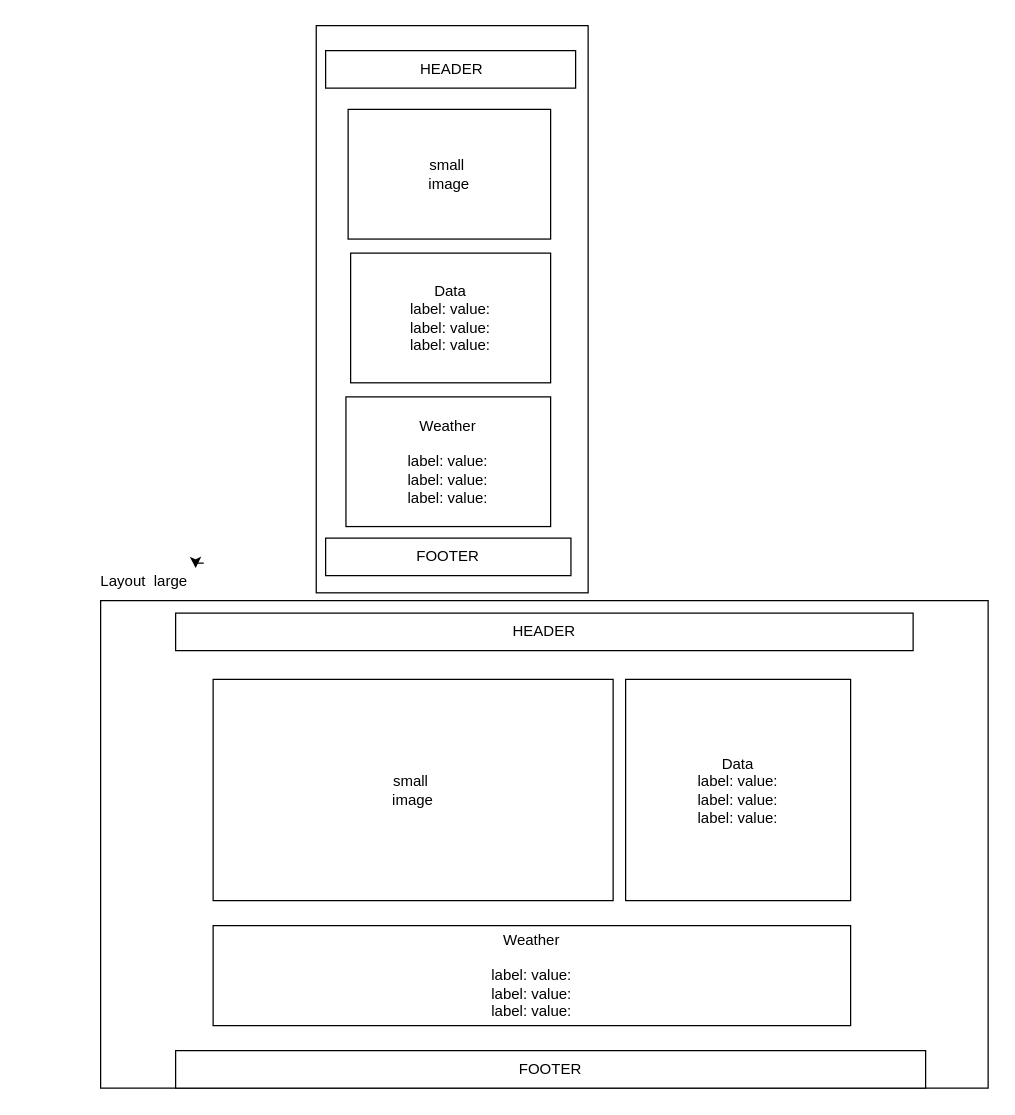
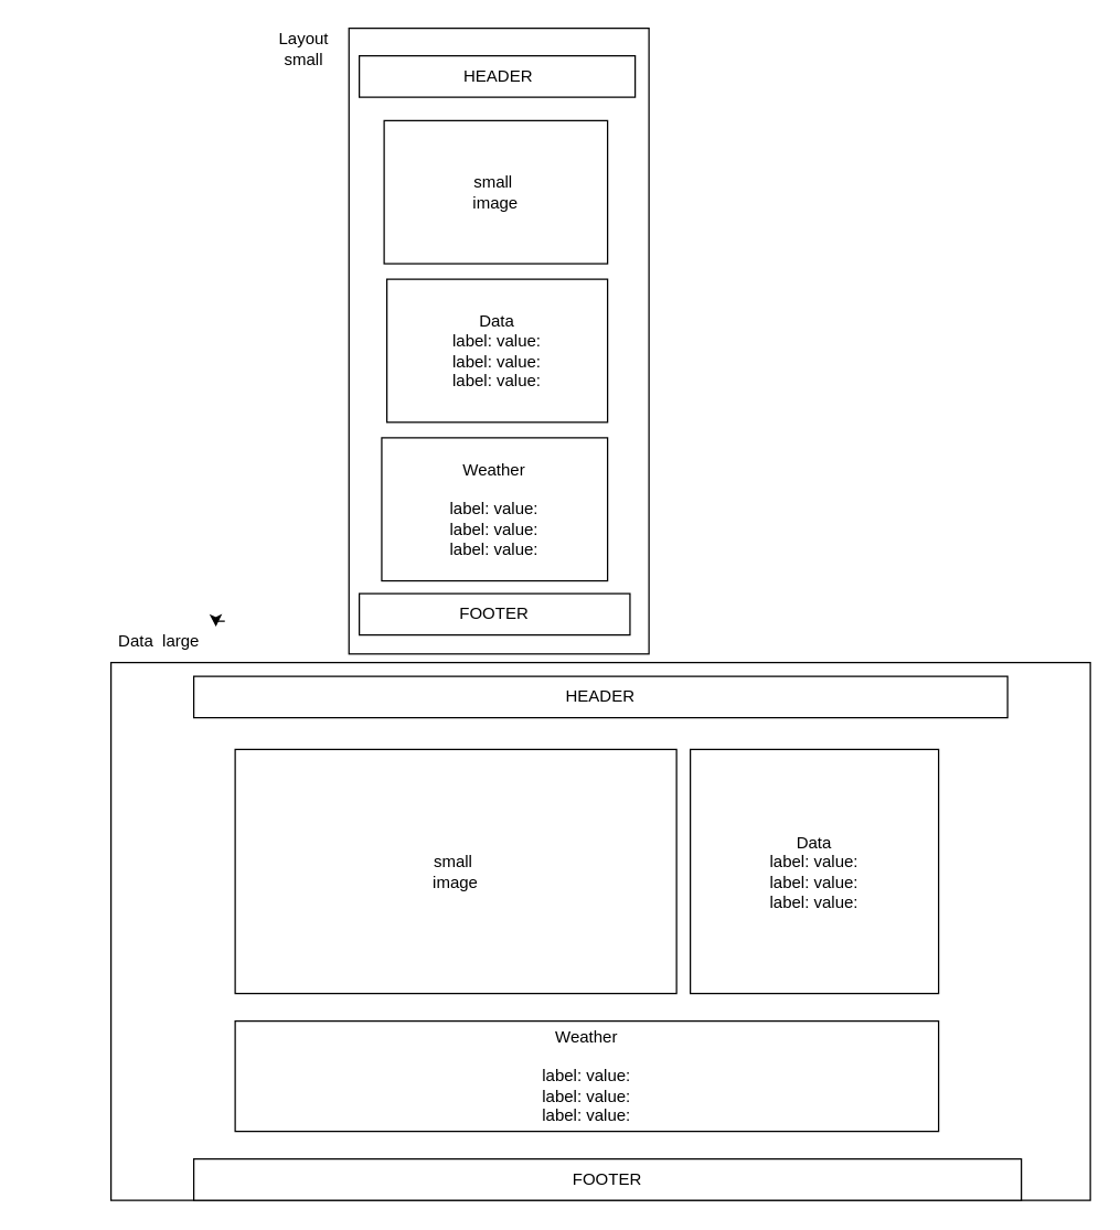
  <mxCell id="0" />
  <mxCell id="1" parent="0" />
  <mxCell id="2" value="" style="rounded=0;whiteSpace=wrap;html=1;rotation=90;" parent="1" vertex="1"><mxGeometry x="134.38" y="138.13" width="453.75" height="217.5" as="geometry" /></mxCell>
- <mxCell id="4" value="Layout&amp;nbsp; large" style="text;html=1;align=center;verticalAlign=middle;whiteSpace=wrap;rounded=0;" parent="1" vertex="1"><mxGeometry x="20" y="450" width="190" height="30" as="geometry" /></mxCell>
+ <mxCell id="3" value="Layout small" style="text;html=1;align=center;verticalAlign=middle;whiteSpace=wrap;rounded=0;" parent="1" vertex="1"><mxGeometry x="190" y="20" width="60" height="30" as="geometry" /></mxCell>
+ <mxCell id="4" value="Data&amp;nbsp; large" style="text;html=1;align=center;verticalAlign=middle;whiteSpace=wrap;rounded=0;" parent="1" vertex="1"><mxGeometry x="20" y="450" width="190" height="30" as="geometry" /></mxCell>
  <mxCell id="5" style="edgeStyle=orthogonalEdgeStyle;rounded=0;orthogonalLoop=1;jettySize=auto;html=1;exitX=0.75;exitY=0;exitDx=0;exitDy=0;entryX=0.716;entryY=0.133;entryDx=0;entryDy=0;entryPerimeter=0;" parent="1" source="4" target="4" edge="1"><mxGeometry relative="1" as="geometry" /></mxCell>
  <mxCell id="6" value="" style="rounded=0;whiteSpace=wrap;html=1;" parent="1" vertex="1"><mxGeometry x="80" y="480" width="710" height="390" as="geometry" /></mxCell>
  <mxCell id="7" value="" style="rounded=0;whiteSpace=wrap;html=1;" parent="1" vertex="1"><mxGeometry x="260" y="40" width="200" height="30" as="geometry" /></mxCell>
  <mxCell id="8" value="HEADER" style="text;html=1;align=center;verticalAlign=middle;whiteSpace=wrap;rounded=0;" parent="1" vertex="1"><mxGeometry x="331.25" y="40" width="60" height="30" as="geometry" /></mxCell>
  <mxCell id="9" value="small&amp;nbsp;&lt;div&gt;image&lt;/div&gt;" style="rounded=0;whiteSpace=wrap;html=1;" parent="1" vertex="1"><mxGeometry x="278" y="87" width="162" height="103.75" as="geometry" /></mxCell>
  <mxCell id="10" value="Data&lt;div&gt;label: value:&lt;/div&gt;&lt;div&gt;label: value:&lt;br&gt;&lt;/div&gt;&lt;div&gt;label: value:&lt;br&gt;&lt;/div&gt;" style="rounded=0;whiteSpace=wrap;html=1;" parent="1" vertex="1"><mxGeometry x="280" y="202" width="160" height="103.75" as="geometry" /></mxCell>
  <mxCell id="11" value="FOOTER" style="rounded=0;whiteSpace=wrap;html=1;" parent="1" vertex="1"><mxGeometry x="260" y="430" width="196.25" height="30" as="geometry" /></mxCell>
  <mxCell id="12" value="Weather&lt;div&gt;&lt;br&gt;&lt;div&gt;label: value:&lt;/div&gt;&lt;div&gt;label: value:&lt;br&gt;&lt;/div&gt;&lt;div&gt;label: value:&lt;/div&gt;&lt;/div&gt;" style="rounded=0;whiteSpace=wrap;html=1;" parent="1" vertex="1"><mxGeometry x="276.26" y="317" width="163.74" height="103.75" as="geometry" /></mxCell>
  <mxCell id="13" value="HEADER" style="rounded=0;whiteSpace=wrap;html=1;" parent="1" vertex="1"><mxGeometry x="140" y="490" width="590" height="30" as="geometry" /></mxCell>
  <mxCell id="14" value="small&amp;nbsp;&lt;div&gt;image&lt;/div&gt;" style="rounded=0;whiteSpace=wrap;html=1;" parent="1" vertex="1"><mxGeometry x="170" y="543" width="320" height="177" as="geometry" /></mxCell>
  <mxCell id="15" value="Data&lt;div&gt;label: value:&lt;/div&gt;&lt;div&gt;label: value:&lt;br&gt;&lt;/div&gt;&lt;div&gt;label: value:&lt;br&gt;&lt;/div&gt;" style="rounded=0;whiteSpace=wrap;html=1;" parent="1" vertex="1"><mxGeometry x="500" y="543" width="180" height="177" as="geometry" /></mxCell>
  <mxCell id="16" value="FOOTER" style="rounded=0;whiteSpace=wrap;html=1;" parent="1" vertex="1"><mxGeometry x="140" y="840" width="600" height="30" as="geometry" /></mxCell>
  <mxCell id="17" value="Weather&lt;div&gt;&lt;br&gt;&lt;div&gt;label: value:&lt;/div&gt;&lt;div&gt;label: value:&lt;br&gt;&lt;/div&gt;&lt;div&gt;label: value:&lt;/div&gt;&lt;/div&gt;" style="rounded=0;whiteSpace=wrap;html=1;" parent="1" vertex="1"><mxGeometry x="170" y="740" width="510" height="80" as="geometry" /></mxCell>
